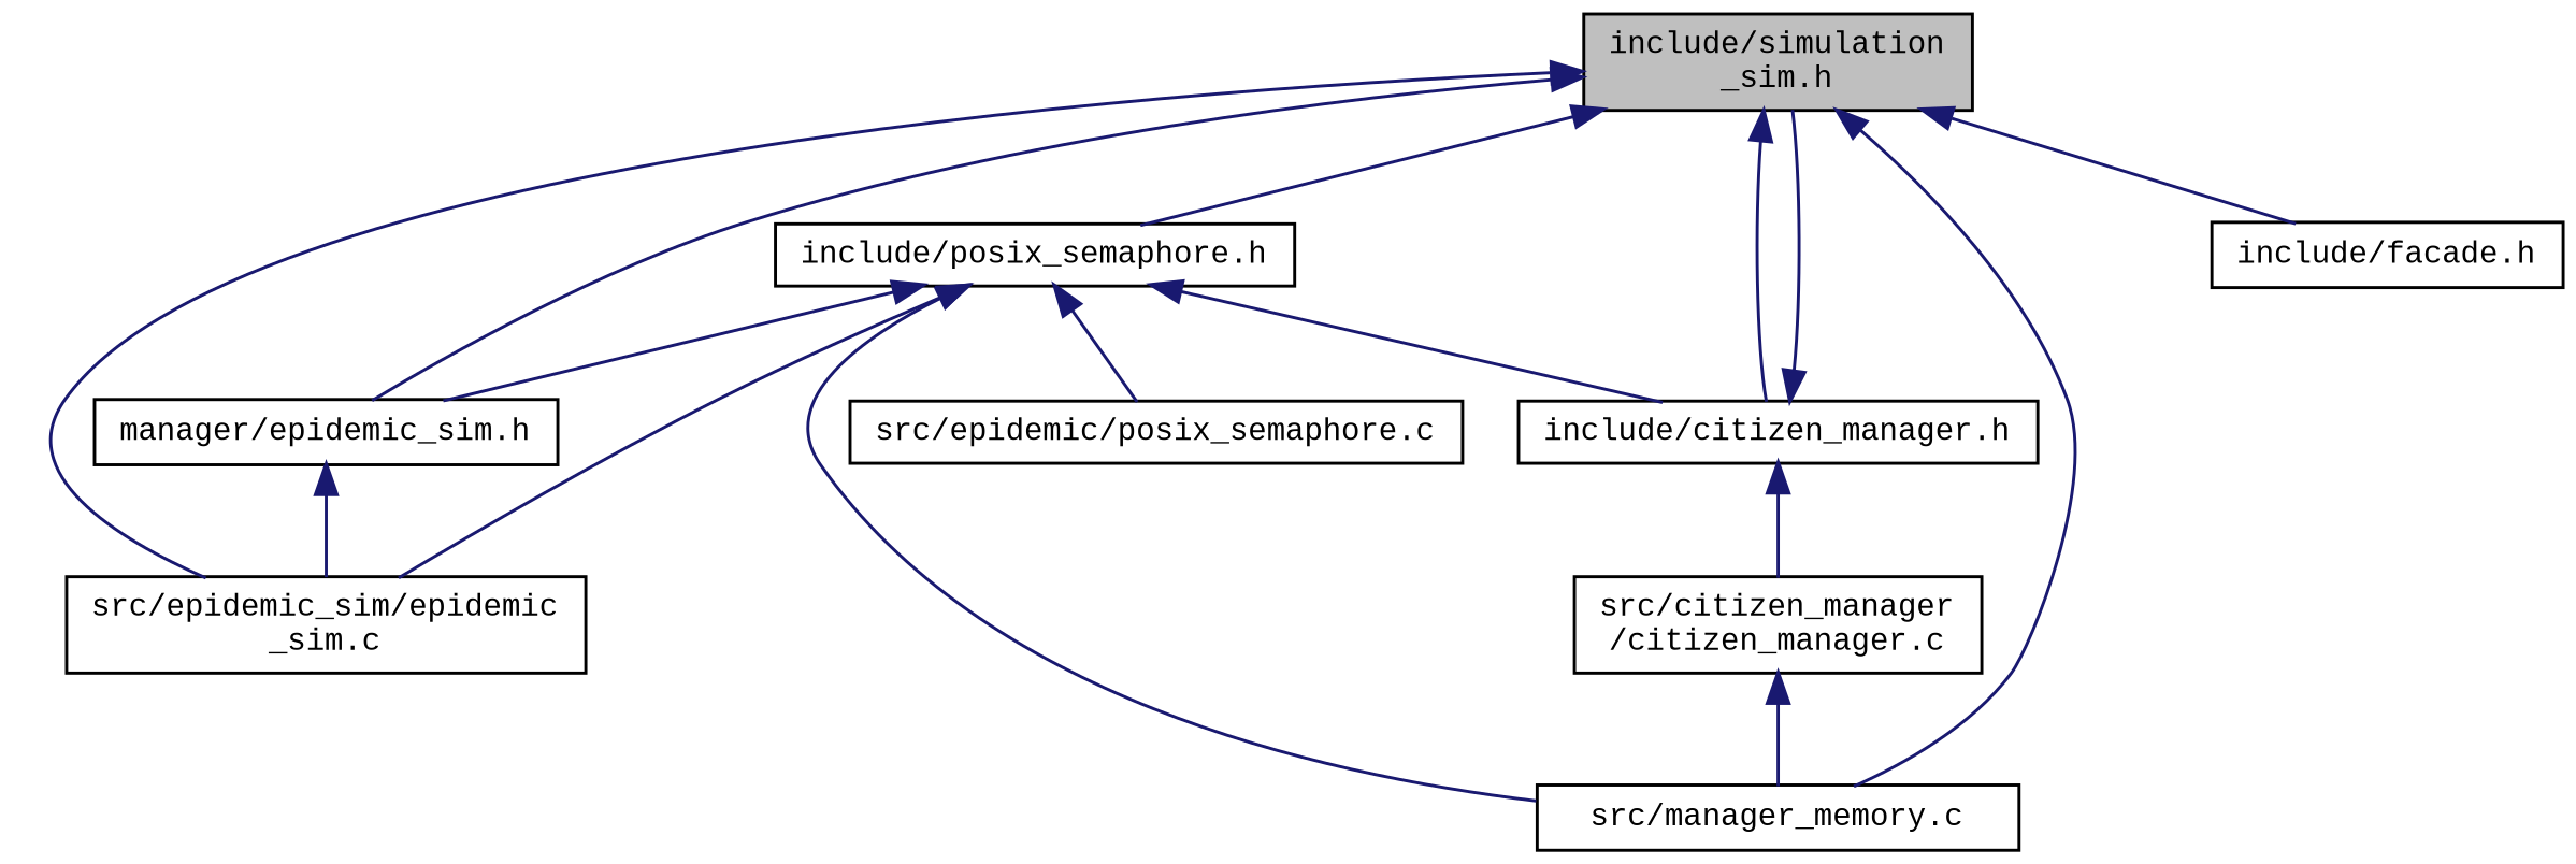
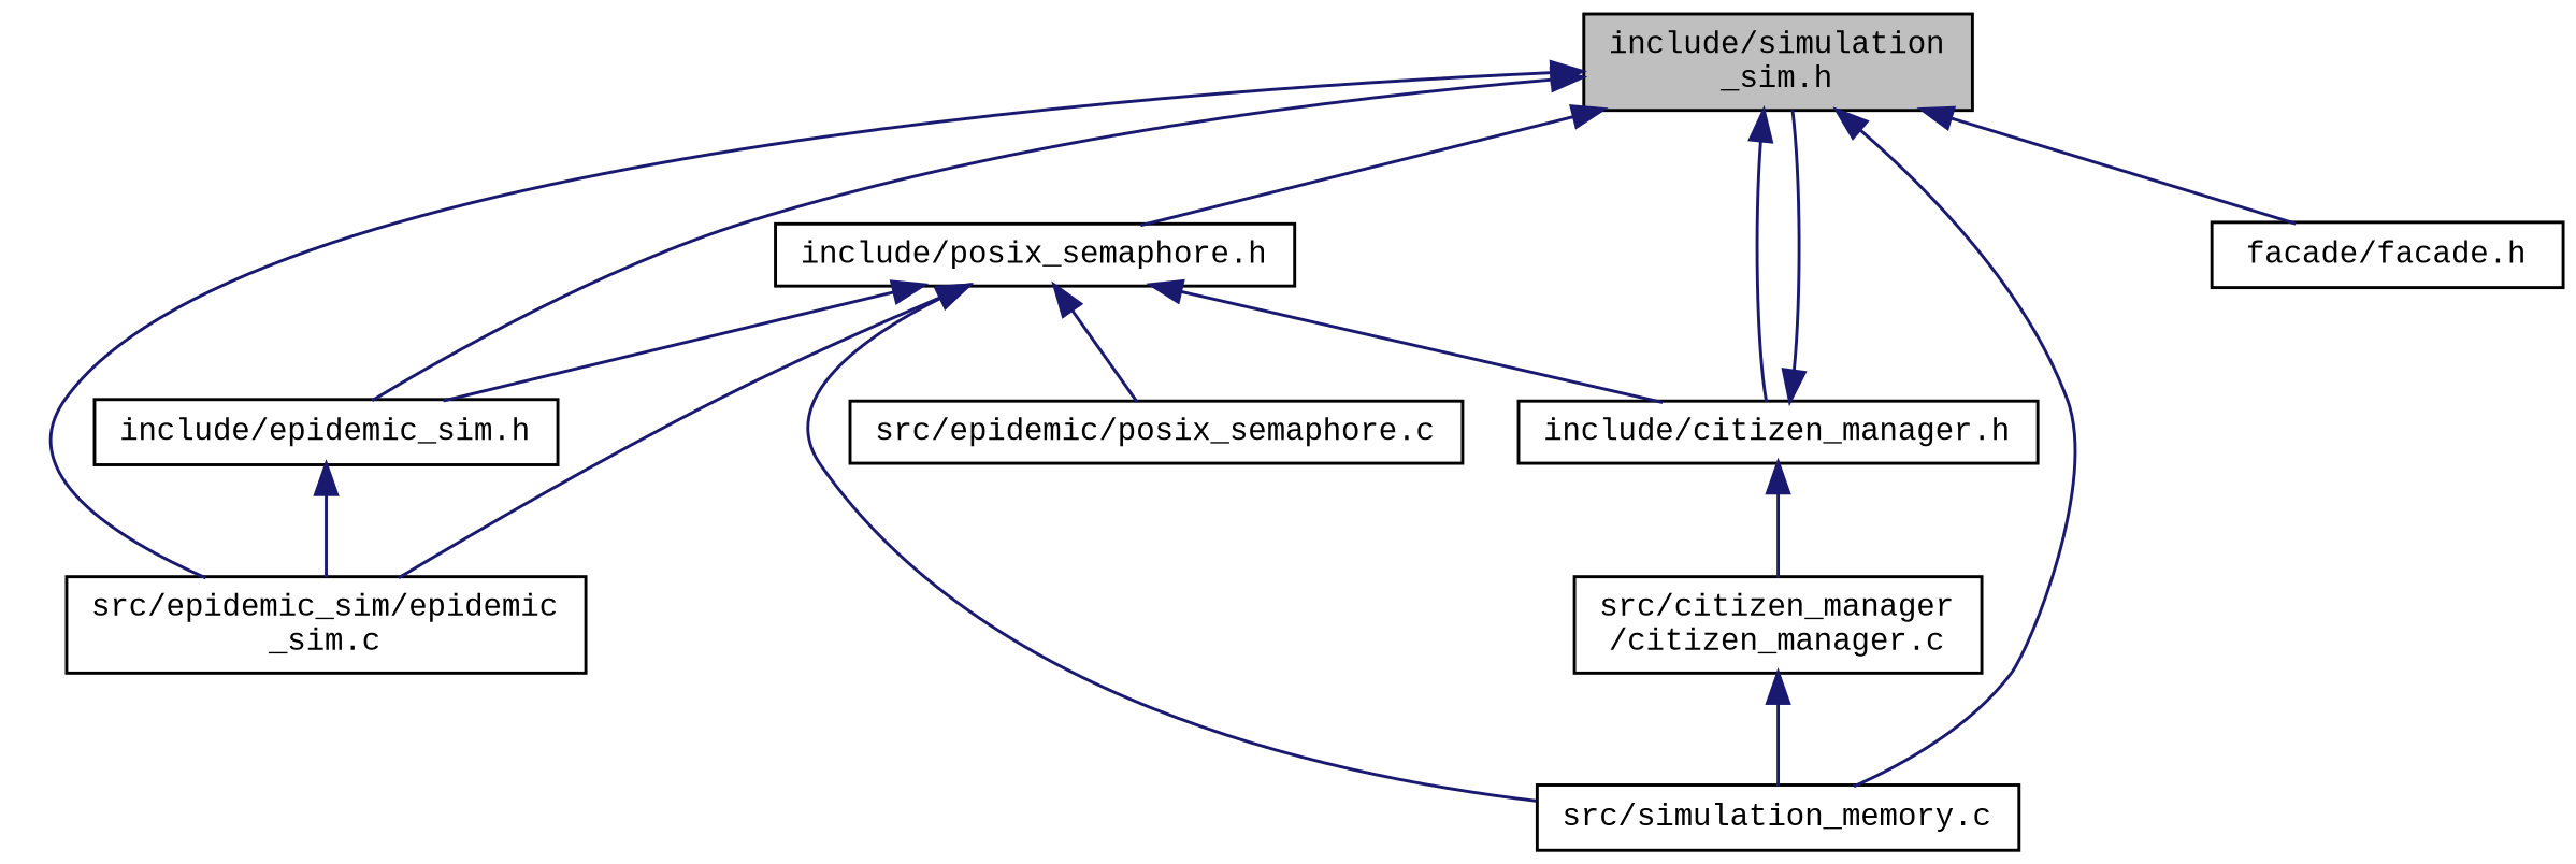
  digraph {
    fontname="Liberation Mono"
    node [color=black fillcolor=white fontname="Liberation Mono" fontsize=10 shape=record style=filled]
    edge [color=midnightblue dir=back fontname="Liberation Mono" fontsize=10 labelfontname=Helvetica labelfontsize=10 style=solid]
    n1 [fillcolor=grey75 fontcolor=black height=0.2 label="include/simulation\l_sim.h" width=0.4]
    n2 [height=0.2 label="src/epidemic_sim/epidemic\l_sim.c" width=0.4]
-   n3 [height=0.2 label="src/manager_memory.c" width=0.4]
+   n3 [height=0.2 label="src/simulation_memory.c" width=0.4]
    n4 [height=0.2 label="include/citizen_manager.h" width=0.4]
-   n5 [height=0.2 label="manager/epidemic_sim.h" width=0.4]
-   n6 [height=0.2 label="include/facade.h" width=0.4]
+   n5 [height=0.2 label="include/epidemic_sim.h" width=0.4]
+   n6 [height=0.2 label="facade/facade.h" width=0.4]
    n7 [height=0.2 label="include/posix_semaphore.h" width=0.4]
    n8 [height=0.2 label="src/citizen_manager\l/citizen_manager.c" width=0.4]
    n9 [height=0.2 label="src/epidemic/posix_semaphore.c" width=0.4]
    n1 -> n2
    n1 -> n3
    n1 -> n4
    n1 -> n5
    n1 -> n6
    n1 -> n7
    n4 -> n1
    n4 -> n8
    n5 -> n2
    n7 -> n2
    n7 -> n3
    n7 -> n4
    n7 -> n5
    n7 -> n9
    n8 -> n3
  }
